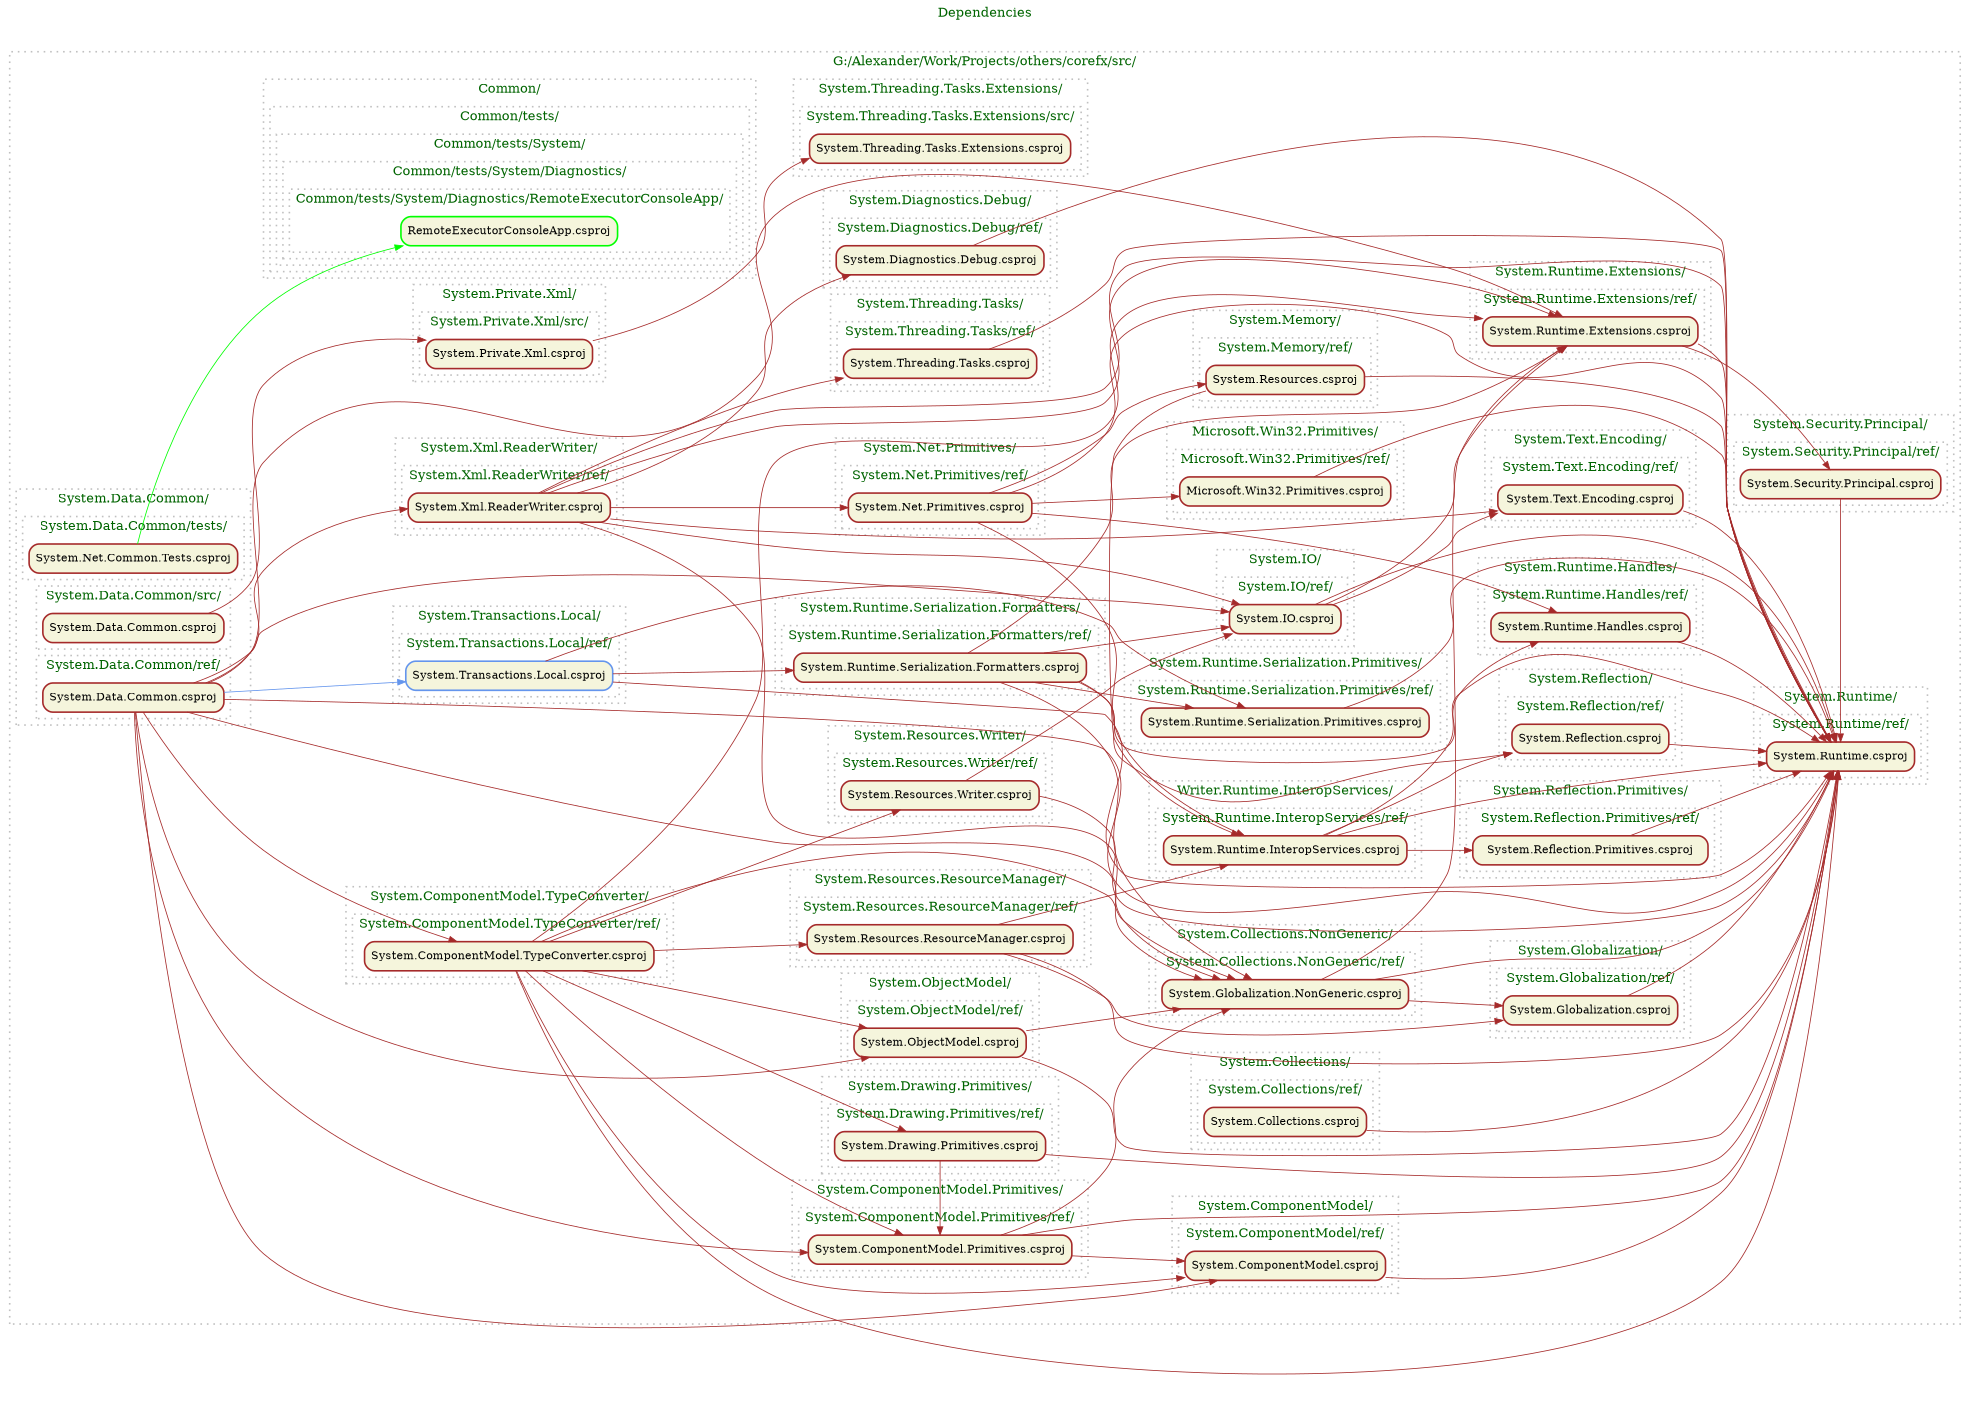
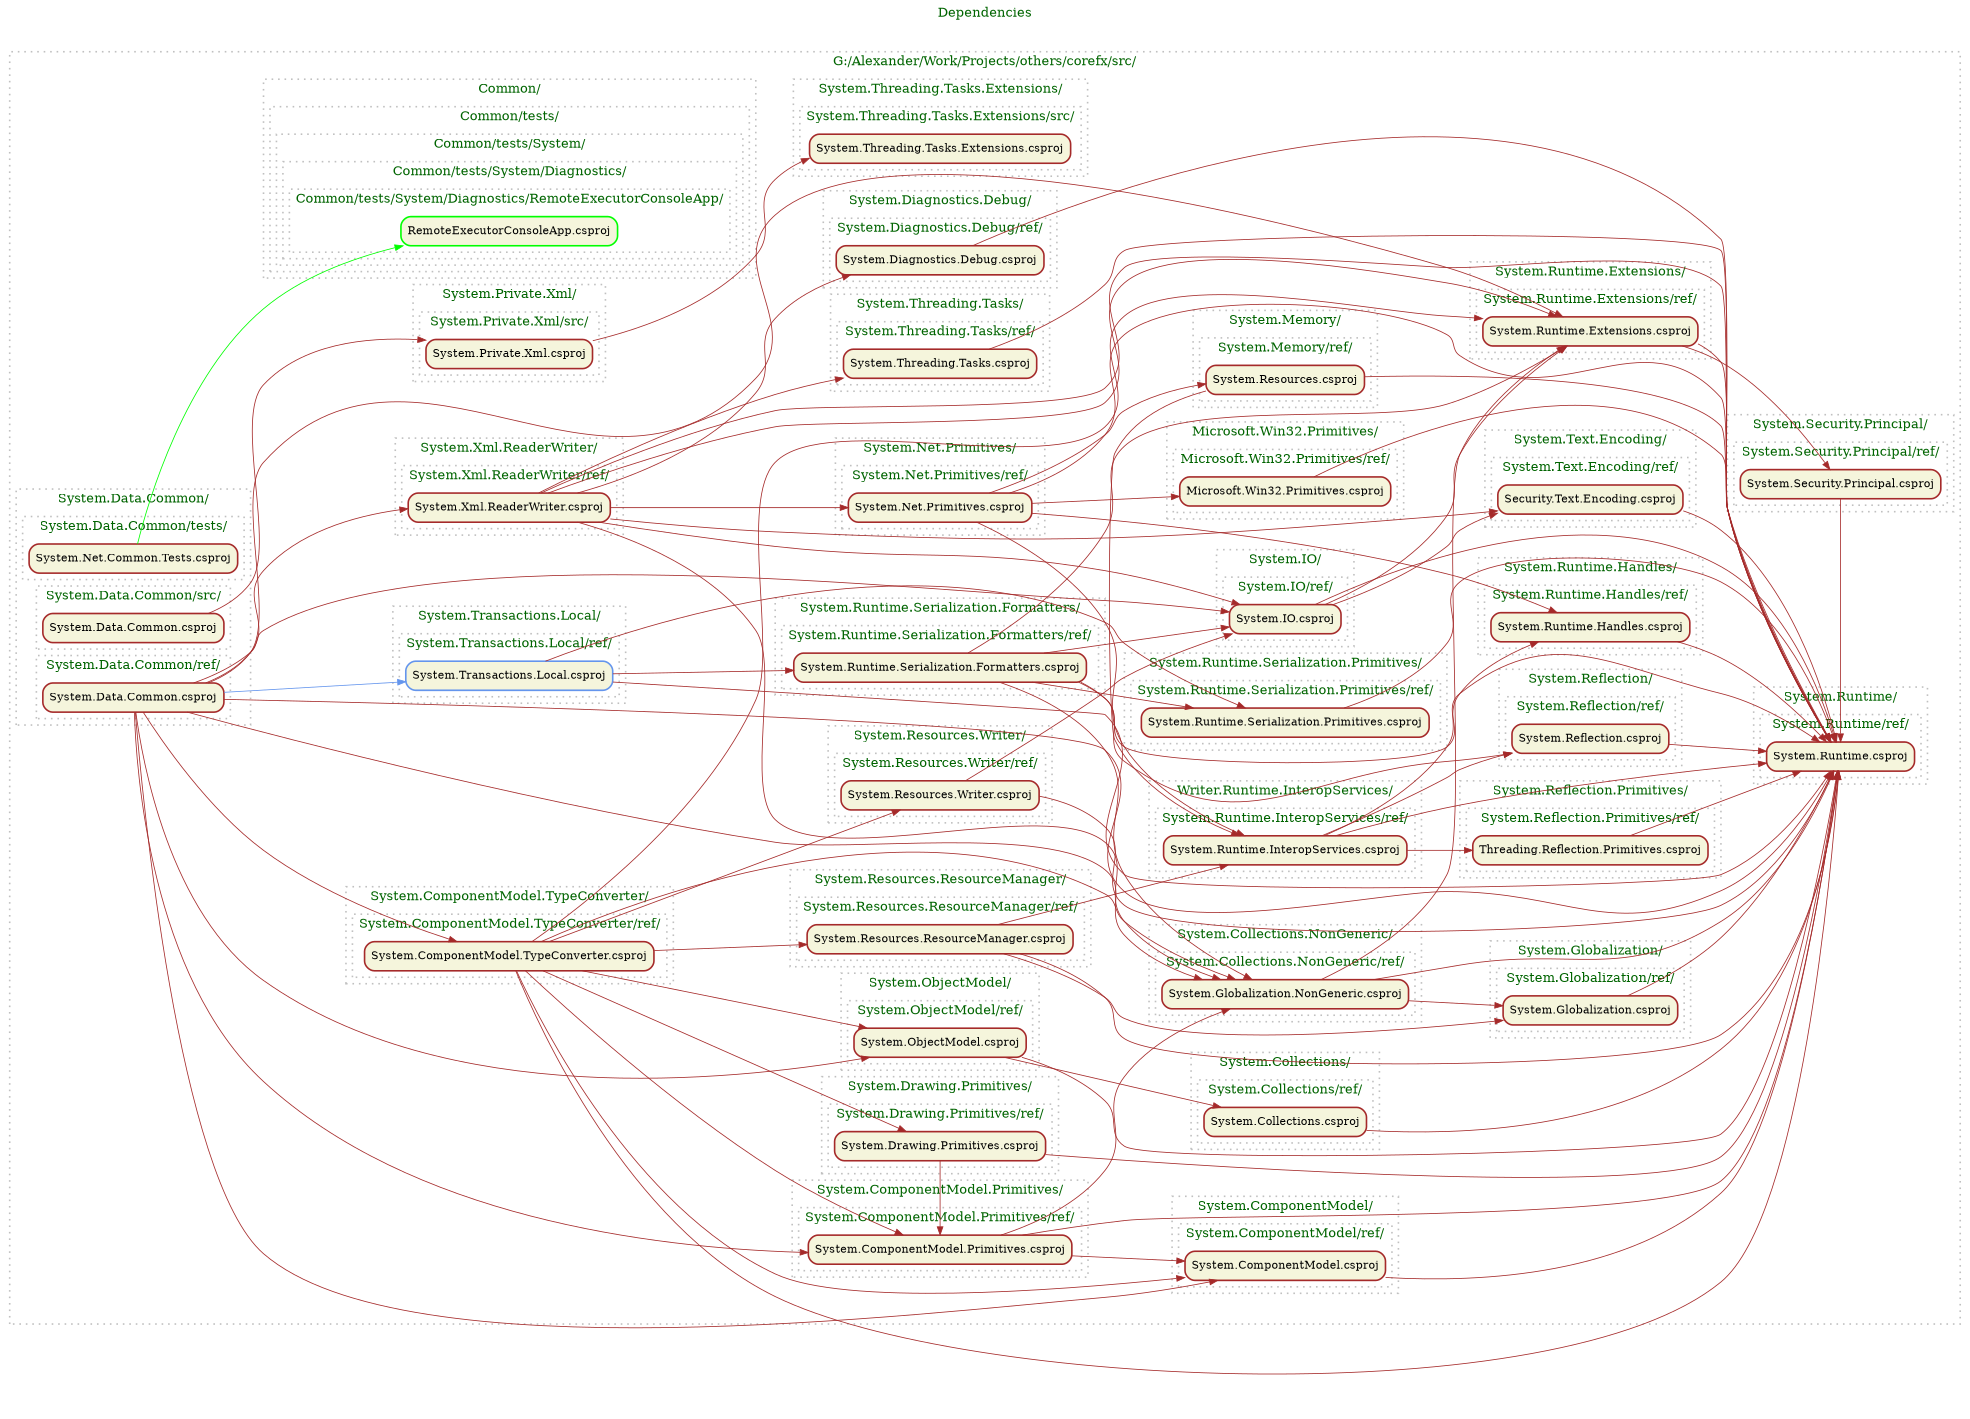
  digraph {
    color=grey
    fontcolor=darkgreen
    fontsize=16
    label=Dependencies
    labelloc=t
    rankdir=LR
    style="dotted, bold"
    node [color=brown fillcolor=beige penwidth=2 shape=box style="filled, rounded"]
    edge [color=brown]
    n1 [label="System.ComponentModel.Primitives.csproj"]
    n2 [label="System.Globalization.NonGeneric.csproj"]
    n3 [color=green label="RemoteExecutorConsoleApp.csproj"]
    n4 [label="Microsoft.Win32.Primitives.csproj"]
    n5 [label="System.Collections.csproj"]
    n6 [label="System.ComponentModel.TypeConverter.csproj"]
    n7 [label="System.ComponentModel.csproj"]
    n8 [label="System.Data.Common.csproj"]
    n9 [label="System.Data.Common.csproj"]
    n10 [label="System.Net.Common.Tests.csproj"]
    n11 [label="System.Diagnostics.Debug.csproj"]
    n12 [label="System.Drawing.Primitives.csproj"]
    n13 [label="System.Globalization.csproj"]
    n14 [label="System.IO.csproj"]
    n15 [label="System.Resources.csproj"]
    n16 [label="System.Net.Primitives.csproj"]
    n17 [label="System.ObjectModel.csproj"]
    n18 [label="System.Private.Xml.csproj"]
-   n19 [label="System.Reflection.Primitives.csproj"]
+   n19 [label="Threading.Reflection.Primitives.csproj"]
    n20 [label="System.Reflection.csproj"]
    n21 [label="System.Resources.ResourceManager.csproj"]
    n22 [label="System.Resources.Writer.csproj"]
    n23 [label="System.Runtime.Extensions.csproj"]
    n24 [label="System.Runtime.Handles.csproj"]
    n25 [label="System.Runtime.InteropServices.csproj"]
    n26 [label="System.Runtime.Serialization.Formatters.csproj"]
    n27 [label="System.Runtime.Serialization.Primitives.csproj"]
    n28 [label="System.Runtime.csproj"]
    n29 [label="System.Security.Principal.csproj"]
-   n30 [label="System.Text.Encoding.csproj"]
+   n30 [label="Security.Text.Encoding.csproj"]
    n31 [label="System.Threading.Tasks.Extensions.csproj"]
    n32 [label="System.Threading.Tasks.csproj"]
    n33 [color=cornflowerblue label="System.Transactions.Local.csproj"]
    n34 [label="System.Xml.ReaderWriter.csproj"]
    subgraph cluster_1 {
      label="G:/Alexander/Work/Projects/others/corefx/src/"
      subgraph cluster_2 {
        label="System.ComponentModel.Primitives/"
        subgraph cluster_3 {
          label="System.ComponentModel.Primitives/ref/"
          n1
        }
      }
      subgraph cluster_4 {
        label="System.Collections.NonGeneric/"
        subgraph cluster_5 {
          label="System.Collections.NonGeneric/ref/"
          n2
        }
      }
      subgraph cluster_6 {
        label="Common/"
        subgraph cluster_7 {
          label="Common/tests/"
          subgraph cluster_8 {
            label="Common/tests/System/"
            subgraph cluster_9 {
              label="Common/tests/System/Diagnostics/"
              subgraph cluster_10 {
                label="Common/tests/System/Diagnostics/RemoteExecutorConsoleApp/"
                n3
              }
            }
          }
        }
      }
      subgraph cluster_11 {
        label="Microsoft.Win32.Primitives/"
        subgraph cluster_12 {
          label="Microsoft.Win32.Primitives/ref/"
          n4
        }
      }
      subgraph cluster_13 {
        label="System.Collections/"
        subgraph cluster_14 {
          label="System.Collections/ref/"
          n5
        }
      }
      subgraph cluster_15 {
        label="System.ComponentModel.TypeConverter/"
        subgraph cluster_16 {
          label="System.ComponentModel.TypeConverter/ref/"
          n6
        }
      }
      subgraph cluster_17 {
        label="System.ComponentModel/"
        subgraph cluster_18 {
          label="System.ComponentModel/ref/"
          n7
        }
      }
      subgraph cluster_19 {
        label="System.Data.Common/"
        subgraph cluster_20 {
          label="System.Data.Common/ref/"
          n8
        }
        subgraph cluster_21 {
          label="System.Data.Common/src/"
          n9
        }
        subgraph cluster_22 {
          label="System.Data.Common/tests/"
          n10
        }
      }
      subgraph cluster_23 {
        label="System.Diagnostics.Debug/"
        subgraph cluster_24 {
          label="System.Diagnostics.Debug/ref/"
          n11
        }
      }
      subgraph cluster_25 {
        label="System.Drawing.Primitives/"
        subgraph cluster_26 {
          label="System.Drawing.Primitives/ref/"
          n12
        }
      }
      subgraph cluster_27 {
        label="System.Globalization/"
        subgraph cluster_28 {
          label="System.Globalization/ref/"
          n13
        }
      }
      subgraph cluster_29 {
        label="System.IO/"
        subgraph cluster_30 {
          label="System.IO/ref/"
          n14
        }
      }
      subgraph cluster_31 {
        label="System.Memory/"
        subgraph cluster_32 {
          label="System.Memory/ref/"
          n15
        }
      }
      subgraph cluster_33 {
        label="System.Net.Primitives/"
        subgraph cluster_34 {
          label="System.Net.Primitives/ref/"
          n16
        }
      }
      subgraph cluster_35 {
        label="System.ObjectModel/"
        subgraph cluster_36 {
          label="System.ObjectModel/ref/"
          n17
        }
      }
      subgraph cluster_37 {
        label="System.Private.Xml/"
        subgraph cluster_38 {
          label="System.Private.Xml/src/"
          n18
        }
      }
      subgraph cluster_39 {
        label="System.Reflection.Primitives/"
        subgraph cluster_40 {
          label="System.Reflection.Primitives/ref/"
          n19
        }
      }
      subgraph cluster_41 {
        label="System.Reflection/"
        subgraph cluster_42 {
          label="System.Reflection/ref/"
          n20
        }
      }
      subgraph cluster_43 {
        label="System.Resources.ResourceManager/"
        subgraph cluster_44 {
          label="System.Resources.ResourceManager/ref/"
          n21
        }
      }
      subgraph cluster_45 {
        label="System.Resources.Writer/"
        subgraph cluster_46 {
          label="System.Resources.Writer/ref/"
          n22
        }
      }
      subgraph cluster_47 {
        label="System.Runtime.Extensions/"
        subgraph cluster_48 {
          label="System.Runtime.Extensions/ref/"
          n23
        }
      }
      subgraph cluster_49 {
        label="System.Runtime.Handles/"
        subgraph cluster_50 {
          label="System.Runtime.Handles/ref/"
          n24
        }
      }
      subgraph cluster_51 {
        label="Writer.Runtime.InteropServices/"
        subgraph cluster_52 {
          label="System.Runtime.InteropServices/ref/"
          n25
        }
      }
      subgraph cluster_53 {
        label="System.Runtime.Serialization.Formatters/"
        subgraph cluster_54 {
          label="System.Runtime.Serialization.Formatters/ref/"
          n26
        }
      }
      subgraph cluster_55 {
        label="System.Runtime.Serialization.Primitives/"
        subgraph cluster_56 {
          label="System.Runtime.Serialization.Primitives/ref/"
          n27
        }
      }
      subgraph cluster_57 {
        label="System.Runtime/"
        subgraph cluster_58 {
          label="System.Runtime/ref/"
          n28
        }
      }
      subgraph cluster_59 {
        label="System.Security.Principal/"
        subgraph cluster_60 {
          label="System.Security.Principal/ref/"
          n29
        }
      }
      subgraph cluster_61 {
        label="System.Text.Encoding/"
        subgraph cluster_62 {
          label="System.Text.Encoding/ref/"
          n30
        }
      }
      subgraph cluster_63 {
        label="System.Threading.Tasks.Extensions/"
        subgraph cluster_64 {
          label="System.Threading.Tasks.Extensions/src/"
          n31
        }
      }
      subgraph cluster_65 {
        label="System.Threading.Tasks/"
        subgraph cluster_66 {
          label="System.Threading.Tasks/ref/"
          n32
        }
      }
      subgraph cluster_67 {
        label="System.Transactions.Local/"
        subgraph cluster_68 {
          label="System.Transactions.Local/ref/"
          n33
        }
      }
      subgraph cluster_69 {
        label="System.Xml.ReaderWriter/"
        subgraph cluster_70 {
          label="System.Xml.ReaderWriter/ref/"
          n34
        }
      }
    }
    n1 -> n2
    n1 -> n7
    n1 -> n28
    n2 -> n13
    n2 -> n23
    n2 -> n28
    n4 -> n28
    n5 -> n28
    n6 -> n1
    n6 -> n2
    n6 -> n7
    n6 -> n12
    n6 -> n17
    n6 -> n21
    n6 -> n22
    n6 -> n23
    n6 -> n28
    n7 -> n28
    n8 -> n1
    n8 -> n2
    n8 -> n6
    n8 -> n7
    n8 -> n14
    n8 -> n17
    n8 -> n23
    n8 -> n28
    n8 -> n33 [color=cornflowerblue]
    n8 -> n34
    n9 -> n18
    n10 -> n3 [color=green]
    n11 -> n28
    n12 -> n1
    n12 -> n28
    n13 -> n28
    n14 -> n23
    n14 -> n28
    n14 -> n30
    n15 -> n25
    n15 -> n28
    n16 -> n4
    n16 -> n15
    n16 -> n24
    n16 -> n25
    n16 -> n28
-   n17 -> n2
+   n17 -> n5
    n17 -> n28
    n18 -> n31
    n19 -> n28
    n20 -> n28
    n21 -> n13
    n21 -> n25
    n21 -> n28
    n22 -> n14
    n22 -> n28
    n23 -> n28
    n23 -> n29
    n24 -> n28
    n25 -> n19
    n25 -> n20
    n25 -> n24
    n25 -> n28
    n26 -> n2
    n26 -> n14
    n26 -> n20
    n26 -> n23
    n26 -> n27
    n26 -> n28
    n27 -> n28
    n29 -> n28
    n30 -> n28
    n32 -> n28
    n33 -> n26
    n33 -> n27
    n33 -> n28
    n34 -> n2
    n34 -> n11
    n34 -> n14
    n34 -> n16
    n34 -> n23
    n34 -> n28
    n34 -> n30
    n34 -> n32
  }
